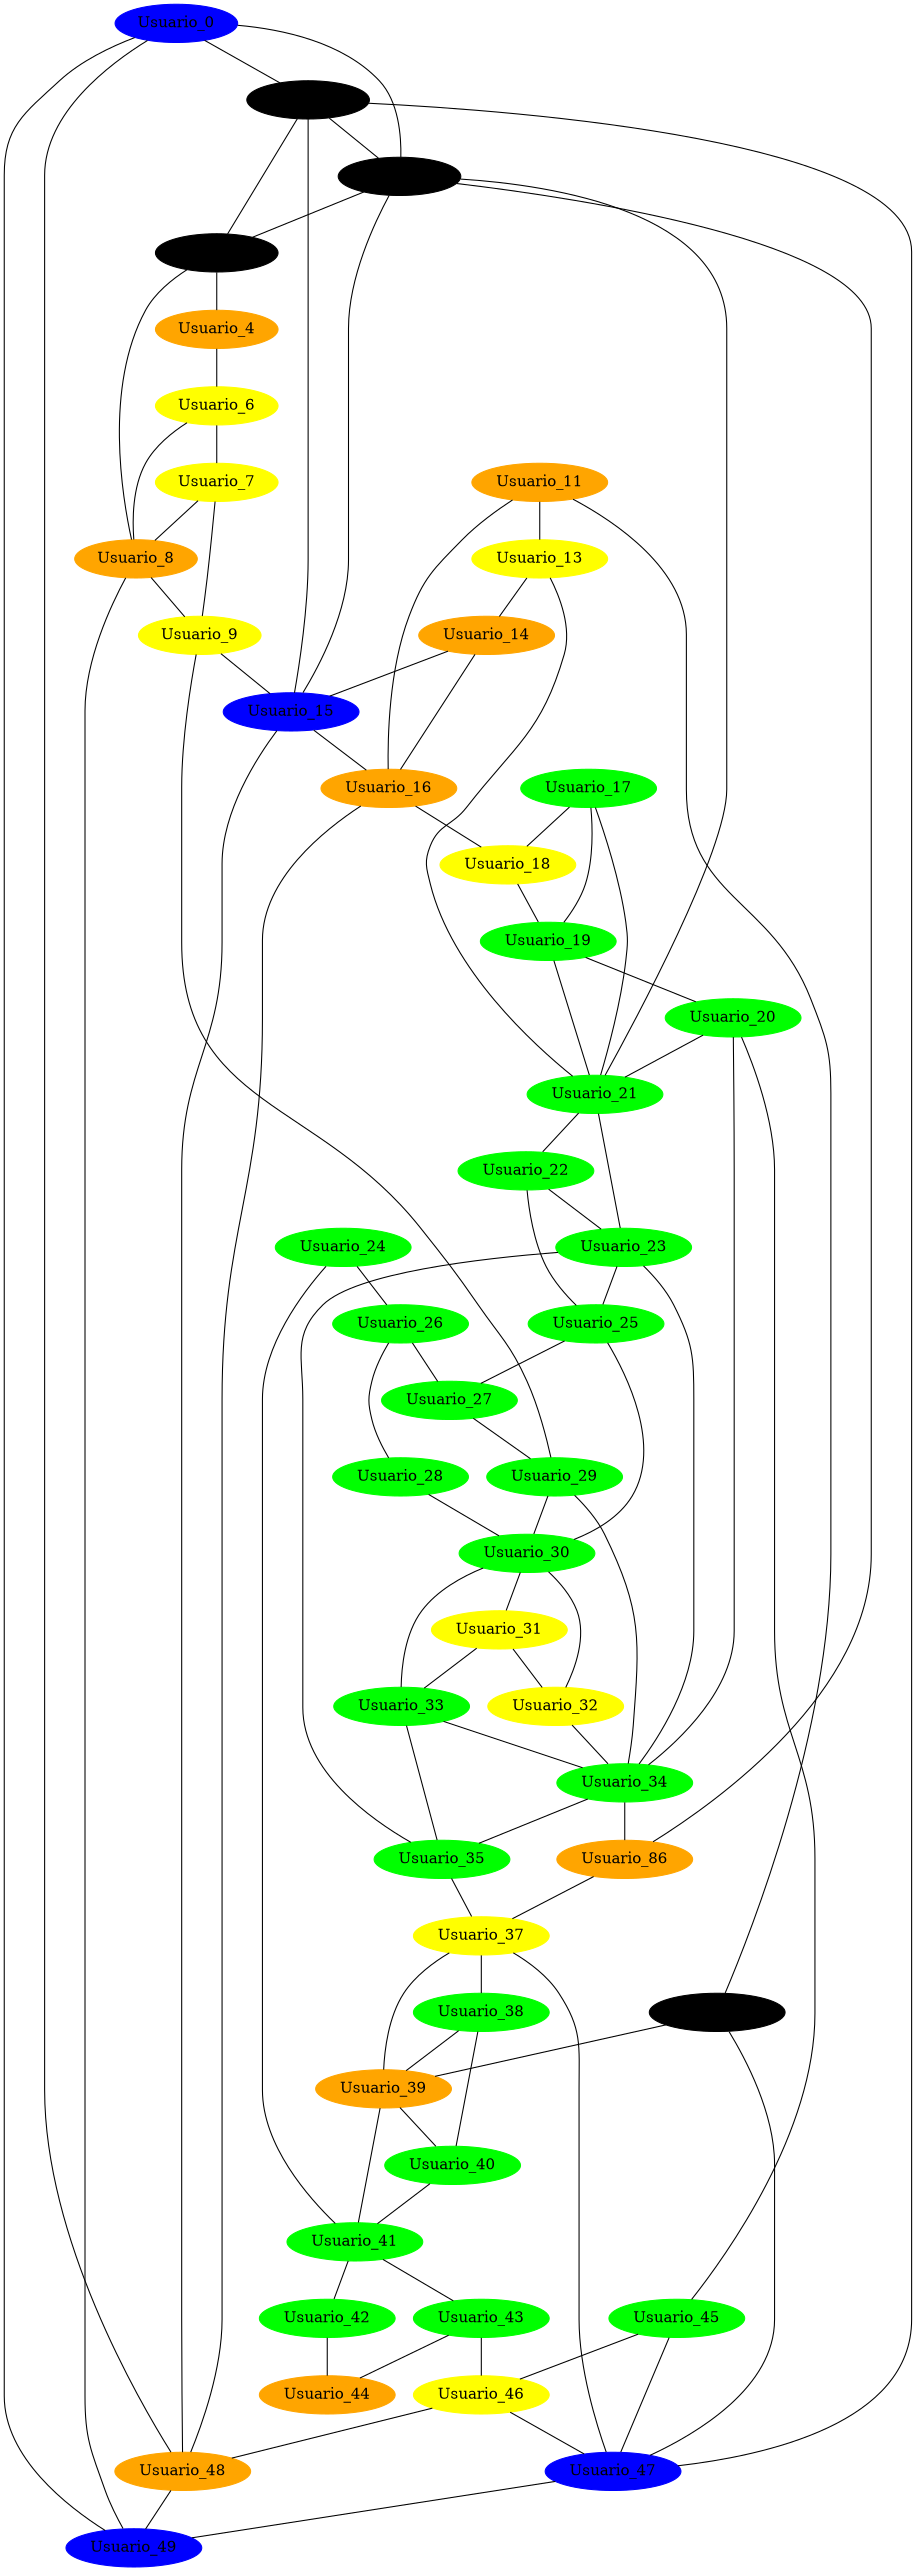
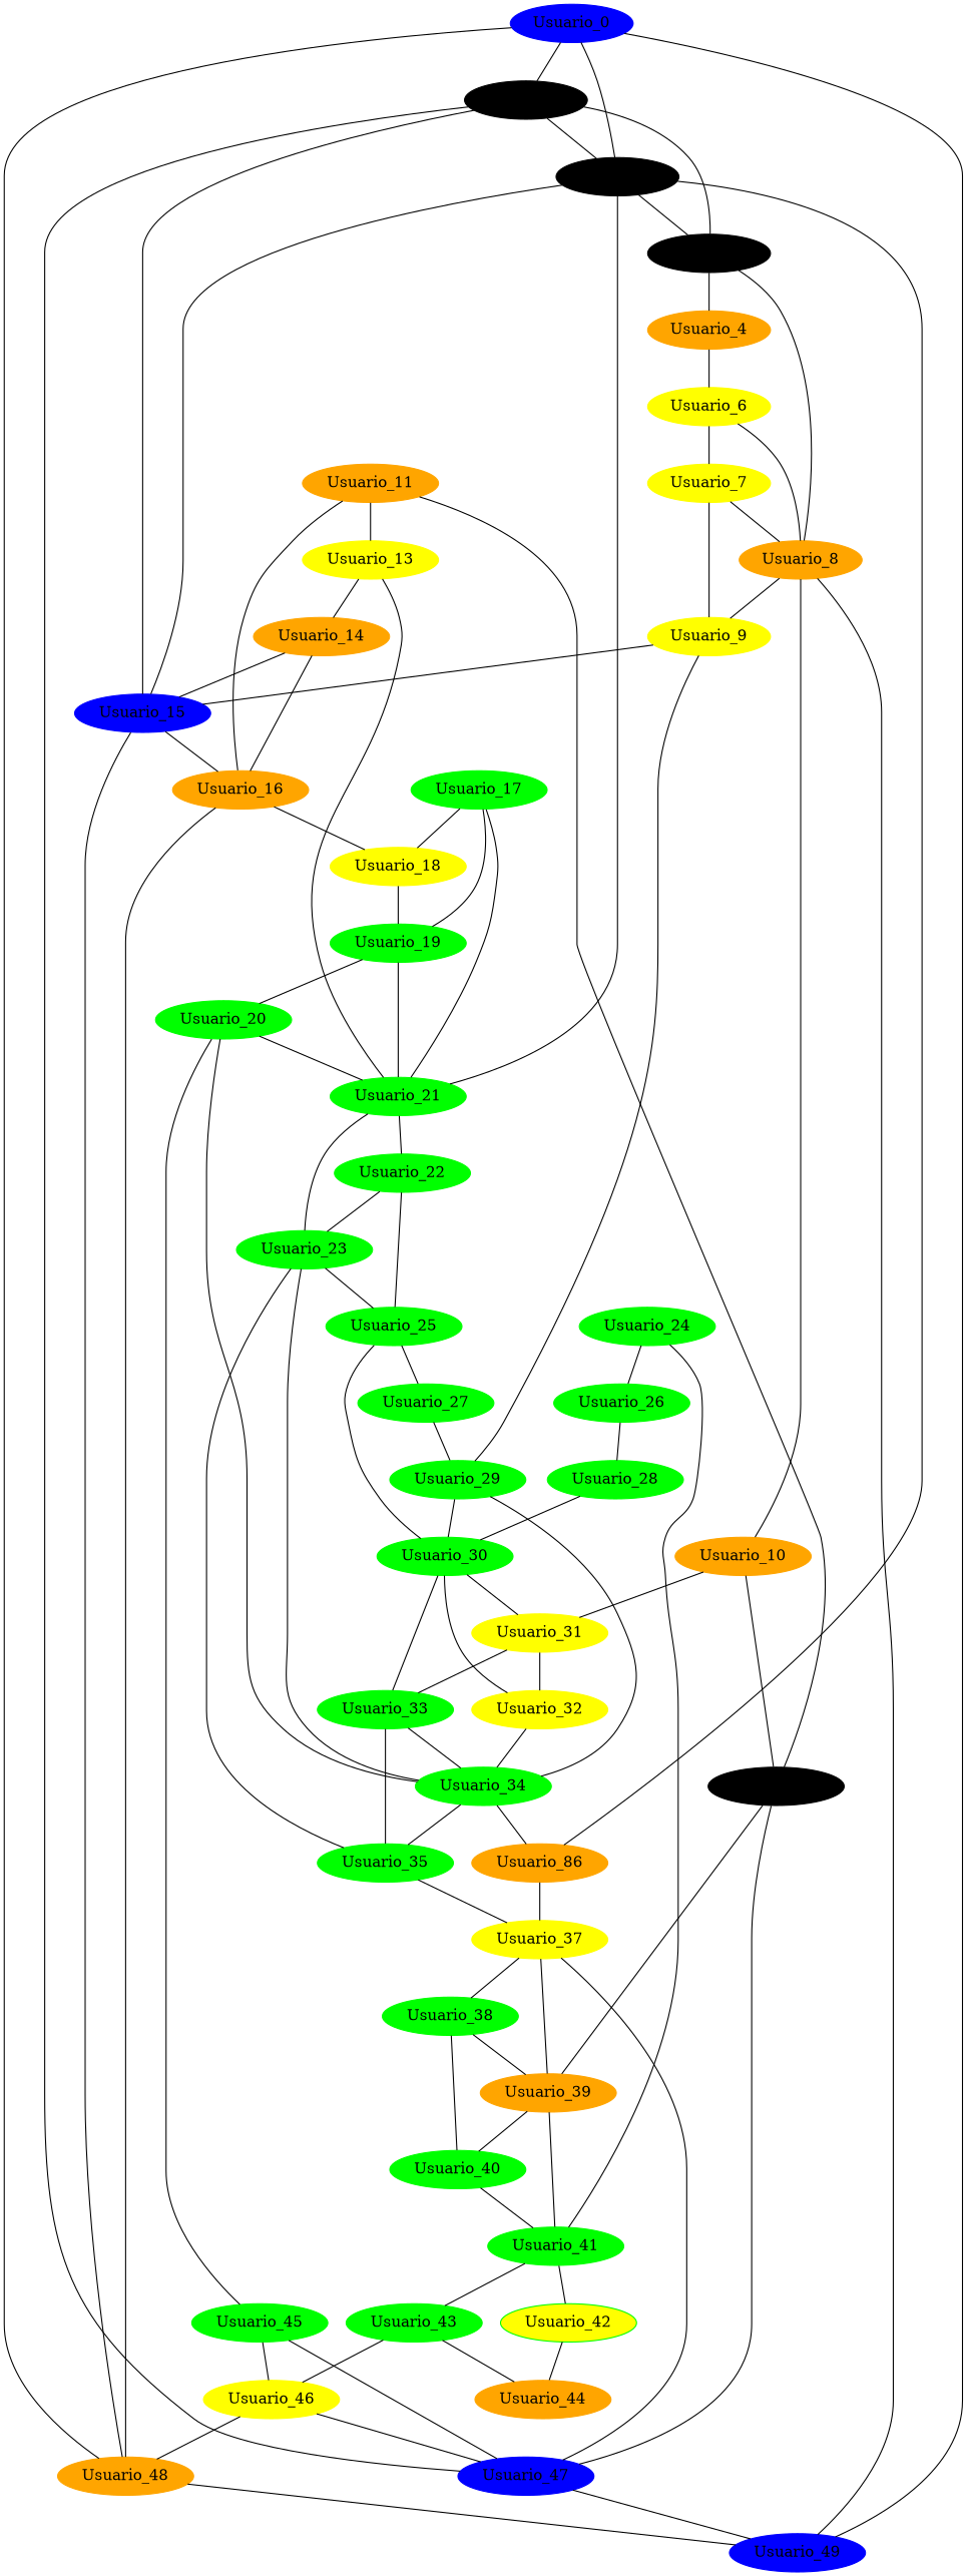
  graph {
    node [color=green style=filled]
    n1 [color=blue label=Usuario_0]
    n2 [color=black label=Usuario_1]
    n3 [color=black label=Usuario_2]
    n4 [color=orange label=Usuario_48]
    n5 [color=blue label=Usuario_49]
    n6 [color=black label=Usuario_3]
    n7 [color=blue label=Usuario_15]
    n8 [color=blue label=Usuario_47]
    n9 [label=Usuario_21]
    n10 [color=orange label=Usuario_86]
    n11 [color=orange label=Usuario_4]
    n12 [color=orange label=Usuario_8]
    n13 [color=orange label=Usuario_16]
    n14 [label=Usuario_22]
    n15 [label=Usuario_23]
    n16 [color=yellow label=Usuario_37]
    n17 [color=yellow label=Usuario_6]
    n18 [color=yellow label=Usuario_9]
+   n19 [color=orange label=Usuario_10]
    n20 [color=yellow label=Usuario_7]
    n21 [label=Usuario_24]
    n22 [label=Usuario_26]
    n23 [label=Usuario_41]
    n24 [label=Usuario_29]
    n25 [color=black label=Usuario_12]
    n26 [color=yellow label=Usuario_31]
    n27 [label=Usuario_34]
    n28 [label=Usuario_30]
    n29 [color=orange label=Usuario_11]
    n30 [color=yellow label=Usuario_13]
    n31 [color=orange label=Usuario_39]
    n32 [color=yellow label=Usuario_32]
    n33 [label=Usuario_33]
    n34 [color=orange label=Usuario_14]
    n35 [color=yellow label=Usuario_18]
    n36 [label=Usuario_40]
    n37 [label=Usuario_19]
    n38 [label=Usuario_17]
    n39 [label=Usuario_20]
    n40 [label=Usuario_45]
    n41 [label=Usuario_35]
    n42 [color=yellow label=Usuario_46]
    n43 [label=Usuario_25]
    n44 [label=Usuario_27]
    n45 [label=Usuario_28]
-   n46 [label=Usuario_42]
+   n46 [label=Usuario_42 fillcolor=yellow]
    n47 [label=Usuario_43]
    n48 [label=Usuario_38]
    n49 [color=orange label=Usuario_44]
    n1 -- n2
    n1 -- n3
    n1 -- n4
    n1 -- n5
    n2 -- n3
    n2 -- n6
    n2 -- n7
    n2 -- n8
    n3 -- n6
    n3 -- n7
    n3 -- n9
    n3 -- n10
    n4 -- n5
    n6 -- n11
    n6 -- n12
    n7 -- n4
    n7 -- n13
    n8 -- n5
    n9 -- n14
    n9 -- n15
    n10 -- n16
    n11 -- n17
    n12 -- n5
    n12 -- n18
+   n12 -- n19
    n13 -- n4
    n13 -- n35
    n14 -- n15
    n14 -- n43
    n15 -- n27
    n15 -- n41
    n15 -- n43
    n16 -- n8
    n16 -- n31
    n16 -- n48
    n17 -- n12
    n17 -- n20
    n18 -- n7
    n18 -- n24
+   n19 -- n25
+   n19 -- n26
    n20 -- n12
    n20 -- n18
    n21 -- n22
    n21 -- n23
-   n22 -- n44
    n22 -- n45
    n23 -- n46
    n23 -- n47
    n24 -- n27
    n24 -- n28
    n25 -- n8
    n25 -- n31
    n26 -- n32
    n26 -- n33
    n27 -- n10
    n27 -- n41
    n28 -- n26
    n28 -- n32
    n28 -- n33
    n29 -- n13
    n29 -- n25
    n29 -- n30
    n30 -- n9
    n30 -- n34
    n31 -- n23
    n31 -- n36
    n32 -- n27
    n33 -- n27
    n33 -- n41
    n34 -- n7
    n34 -- n13
    n35 -- n37
    n36 -- n23
    n37 -- n9
    n37 -- n39
    n38 -- n9
    n38 -- n35
    n38 -- n37
    n39 -- n9
    n39 -- n27
    n39 -- n40
    n40 -- n8
    n40 -- n42
    n41 -- n16
    n42 -- n4
    n42 -- n8
    n43 -- n28
    n43 -- n44
    n44 -- n24
    n45 -- n28
    n46 -- n49
    n47 -- n42
    n47 -- n49
    n48 -- n31
    n48 -- n36
  }
